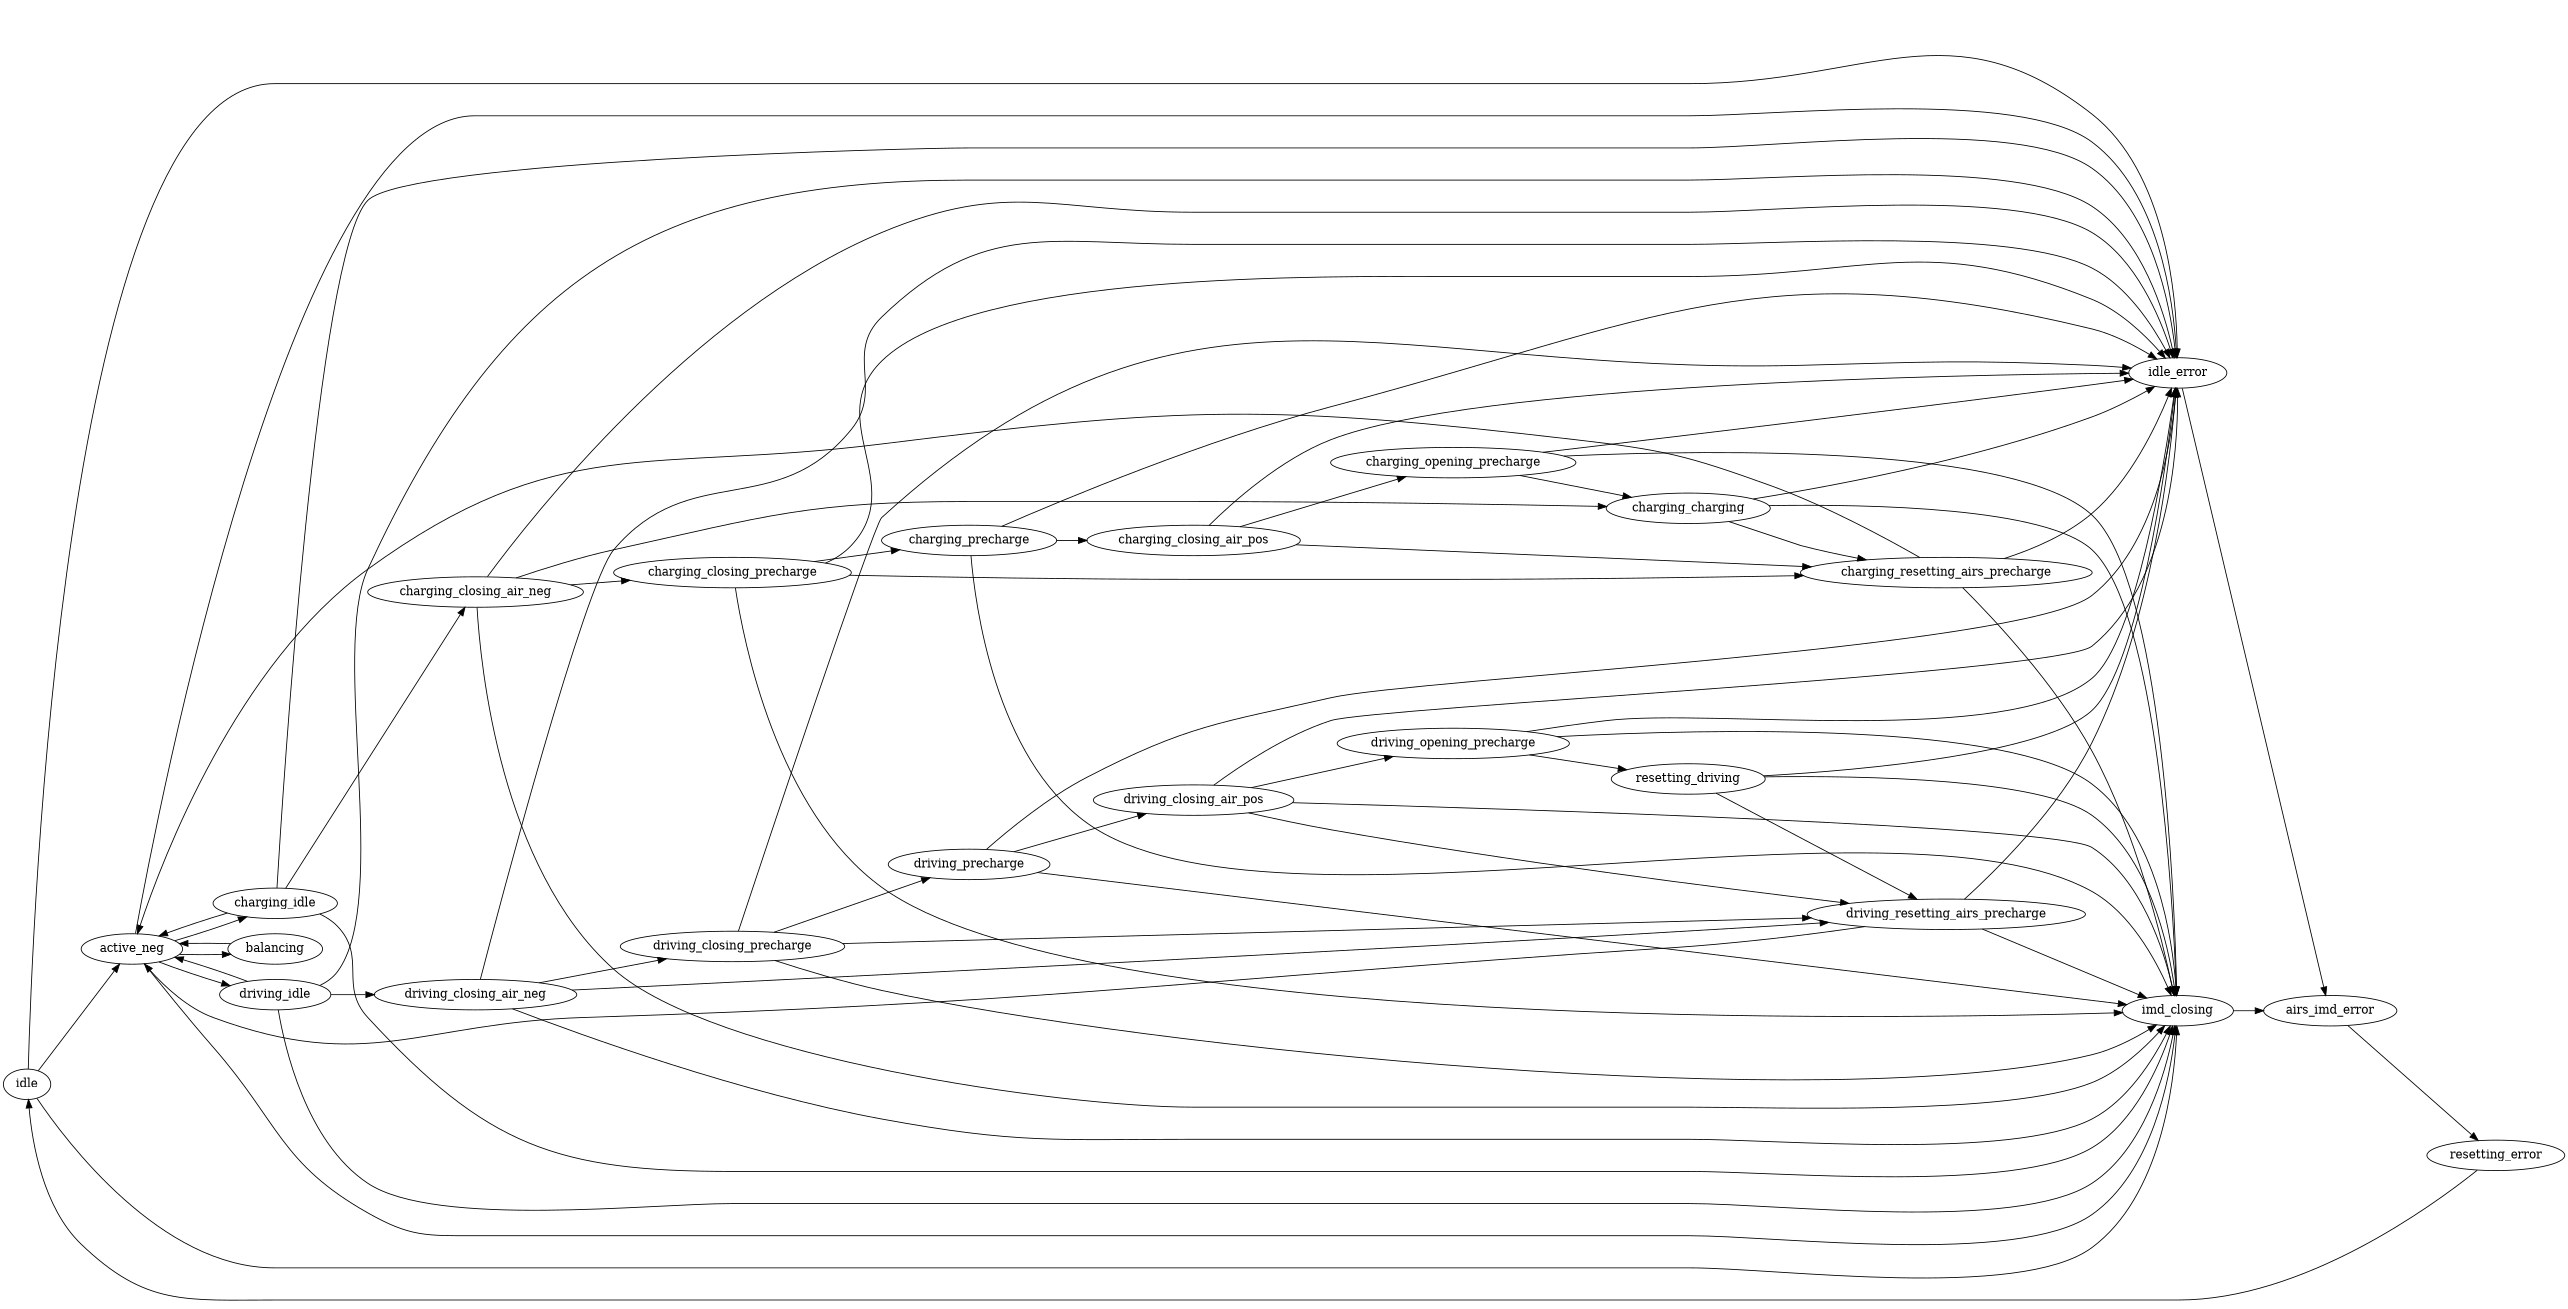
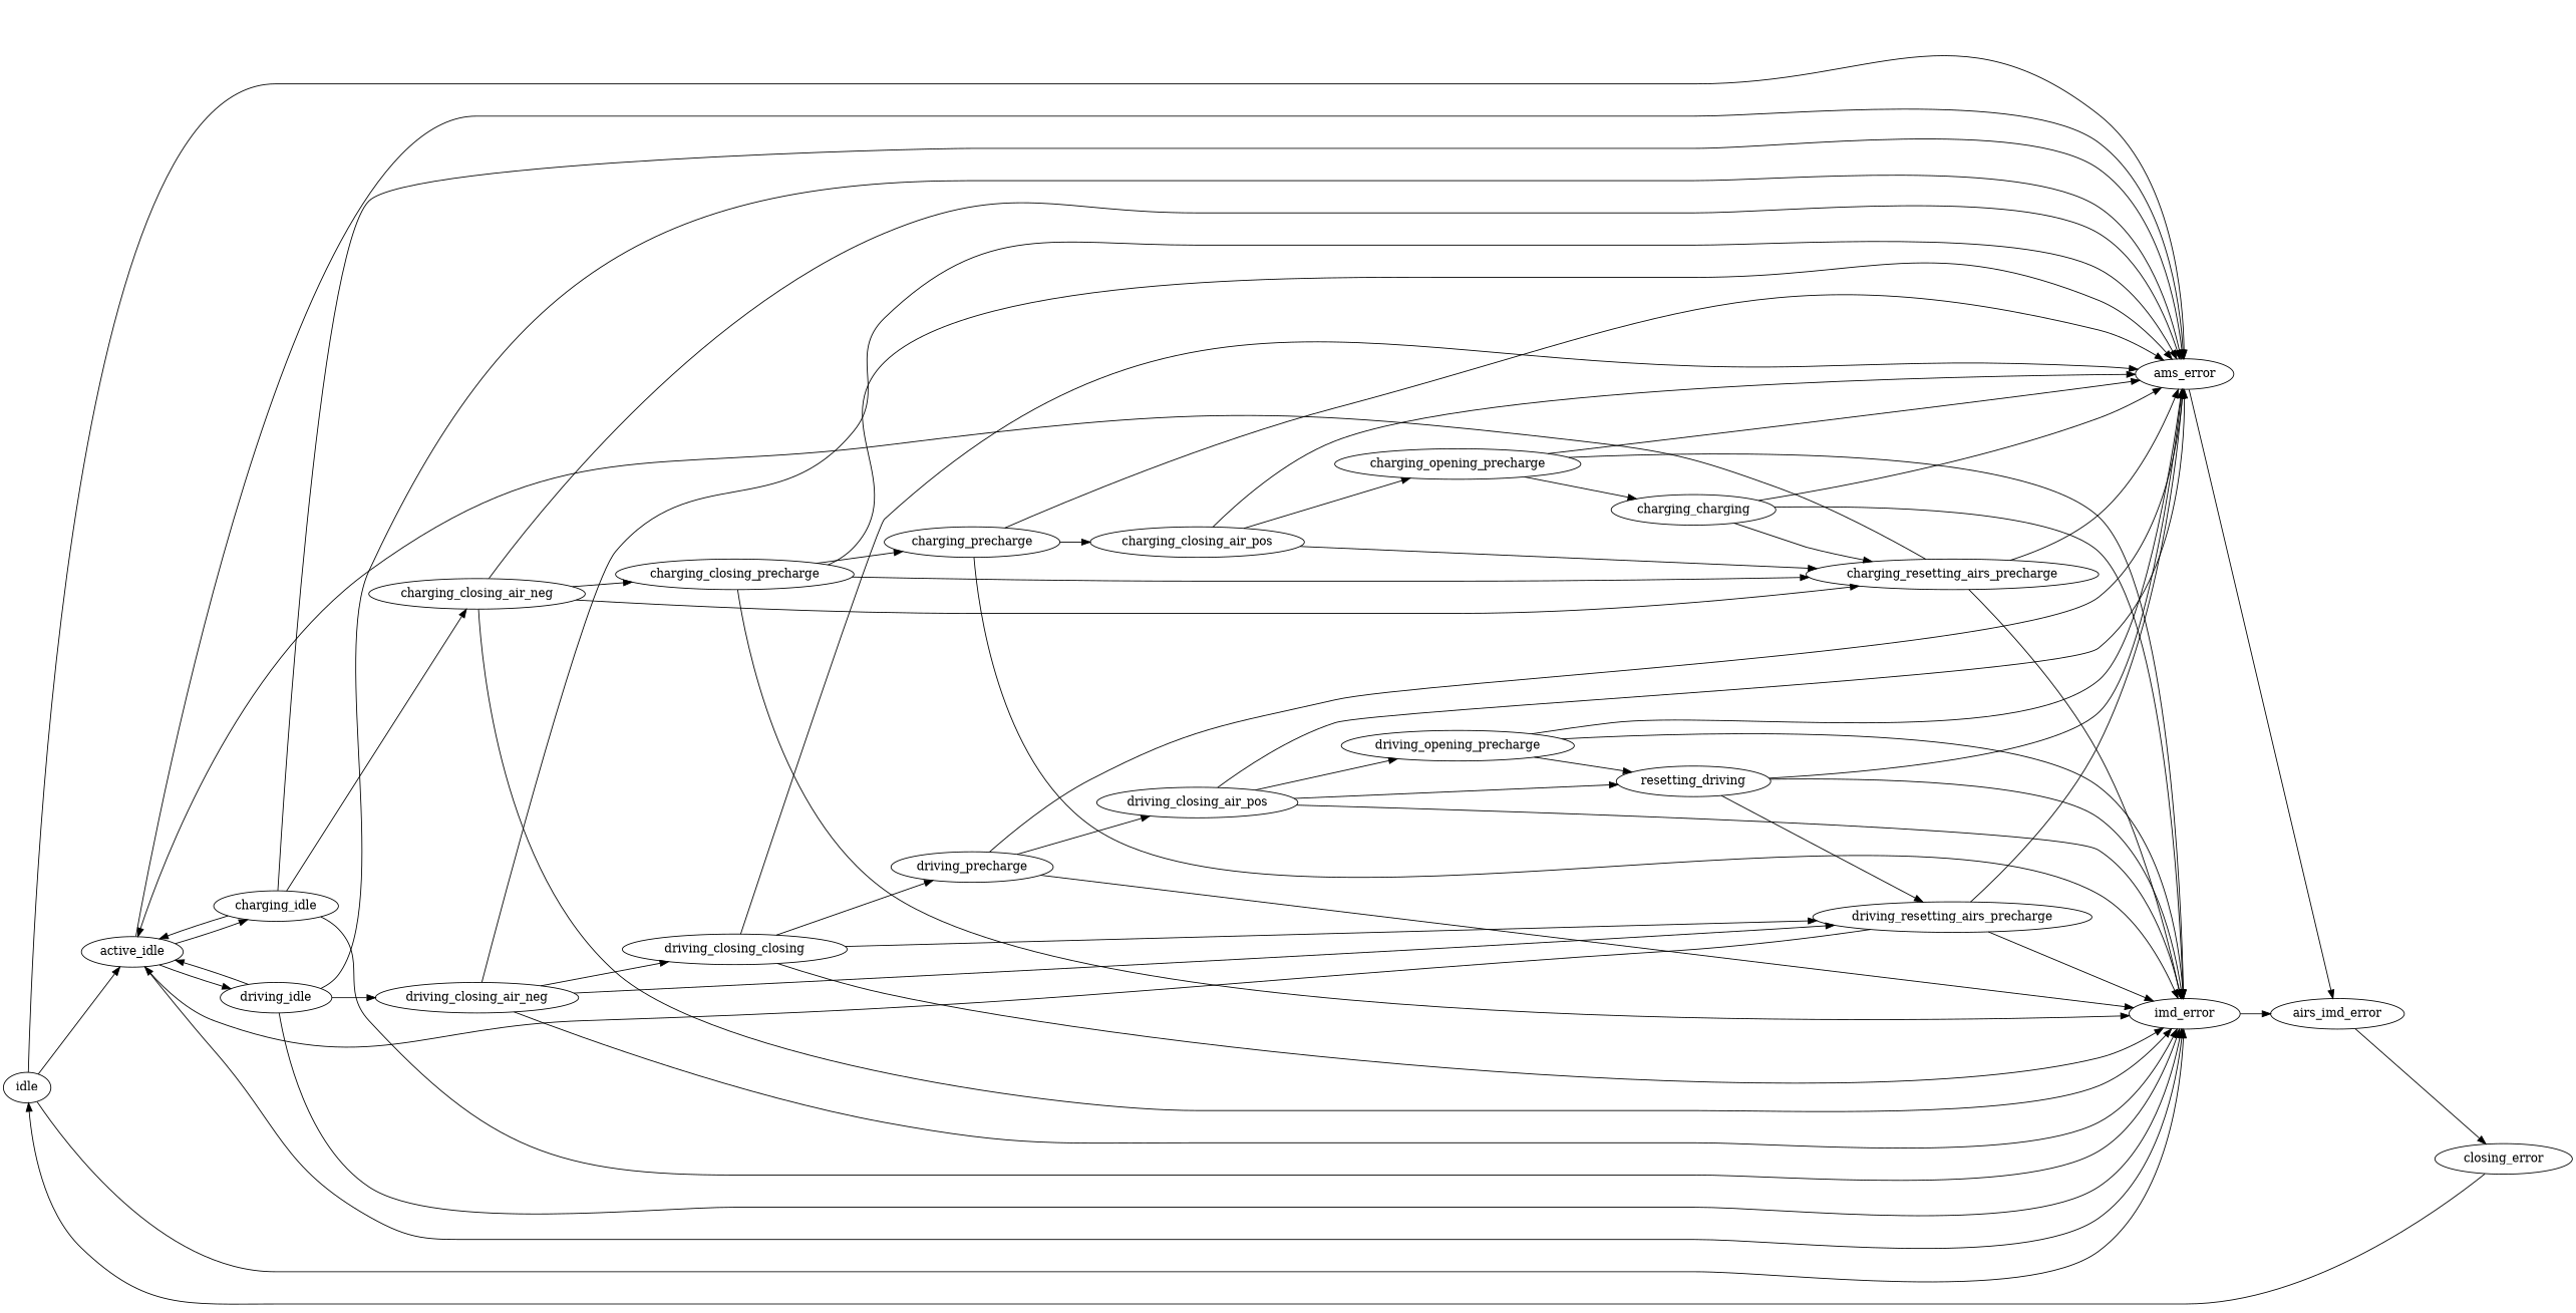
  digraph {
    rankdir=LR
    idle
-   active_idle [label=active_neg]
-   ams_error [label=idle_error]
-   imd_error [label=imd_closing]
-   balancing
+   active_idle
+   ams_error
+   imd_error
    charging_idle
    driving_idle
    n8 [label=airs_imd_error]
    charging_closing_air_neg
    driving_closing_air_neg
-   resetting_error
+   resetting_error [label=closing_error]
    charging_closing_precharge
    charging_resetting_airs_precharge
    charging_precharge
    charging_closing_air_pos
    charging_opening_precharge
    charging_charging
-   driving_closing_precharge
+   driving_closing_precharge [label=driving_closing_closing]
    driving_resetting_airs_precharge
    driving_precharge
    driving_closing_air_pos
    driving_opening_precharge
    n23 [label=resetting_driving]
    idle -> active_idle
    idle -> ams_error
    idle -> imd_error
    active_idle -> ams_error
    active_idle -> imd_error
-   active_idle -> balancing
    active_idle -> charging_idle
    active_idle -> driving_idle
    ams_error -> n8
    imd_error -> n8
-   balancing -> active_idle
    charging_idle -> active_idle
    charging_idle -> ams_error
    charging_idle -> imd_error
    charging_idle -> charging_closing_air_neg
    driving_idle -> active_idle
    driving_idle -> ams_error
    driving_idle -> imd_error
    driving_idle -> driving_closing_air_neg
    n8 -> resetting_error
    charging_closing_air_neg -> ams_error
    charging_closing_air_neg -> imd_error
    charging_closing_air_neg -> charging_closing_precharge
-   charging_closing_air_neg -> charging_charging
+   charging_closing_air_neg -> charging_resetting_airs_precharge
    driving_closing_air_neg -> ams_error
    driving_closing_air_neg -> imd_error
    driving_closing_air_neg -> driving_closing_precharge
    driving_closing_air_neg -> driving_resetting_airs_precharge
    resetting_error -> idle
    charging_closing_precharge -> ams_error
    charging_closing_precharge -> imd_error
    charging_closing_precharge -> charging_resetting_airs_precharge
    charging_closing_precharge -> charging_precharge
    charging_resetting_airs_precharge -> active_idle
    charging_resetting_airs_precharge -> ams_error
    charging_resetting_airs_precharge -> imd_error
    charging_precharge -> ams_error
    charging_precharge -> imd_error
    charging_precharge -> charging_closing_air_pos
    charging_closing_air_pos -> ams_error
    charging_closing_air_pos -> charging_resetting_airs_precharge
    charging_closing_air_pos -> charging_opening_precharge
    charging_opening_precharge -> ams_error
    charging_opening_precharge -> imd_error
    charging_opening_precharge -> charging_charging
    charging_charging -> ams_error
    charging_charging -> imd_error
    charging_charging -> charging_resetting_airs_precharge
    driving_closing_precharge -> ams_error
    driving_closing_precharge -> imd_error
    driving_closing_precharge -> driving_resetting_airs_precharge
    driving_closing_precharge -> driving_precharge
    driving_resetting_airs_precharge -> active_idle
    driving_resetting_airs_precharge -> ams_error
    driving_resetting_airs_precharge -> imd_error
    driving_precharge -> ams_error
    driving_precharge -> imd_error
    driving_precharge -> driving_closing_air_pos
    driving_closing_air_pos -> ams_error
    driving_closing_air_pos -> imd_error
-   driving_closing_air_pos -> driving_resetting_airs_precharge
+   driving_closing_air_pos -> n23
    driving_closing_air_pos -> driving_opening_precharge
    driving_opening_precharge -> ams_error
    driving_opening_precharge -> imd_error
    driving_opening_precharge -> n23
    n23 -> ams_error
    n23 -> imd_error
    n23 -> driving_resetting_airs_precharge
  }
